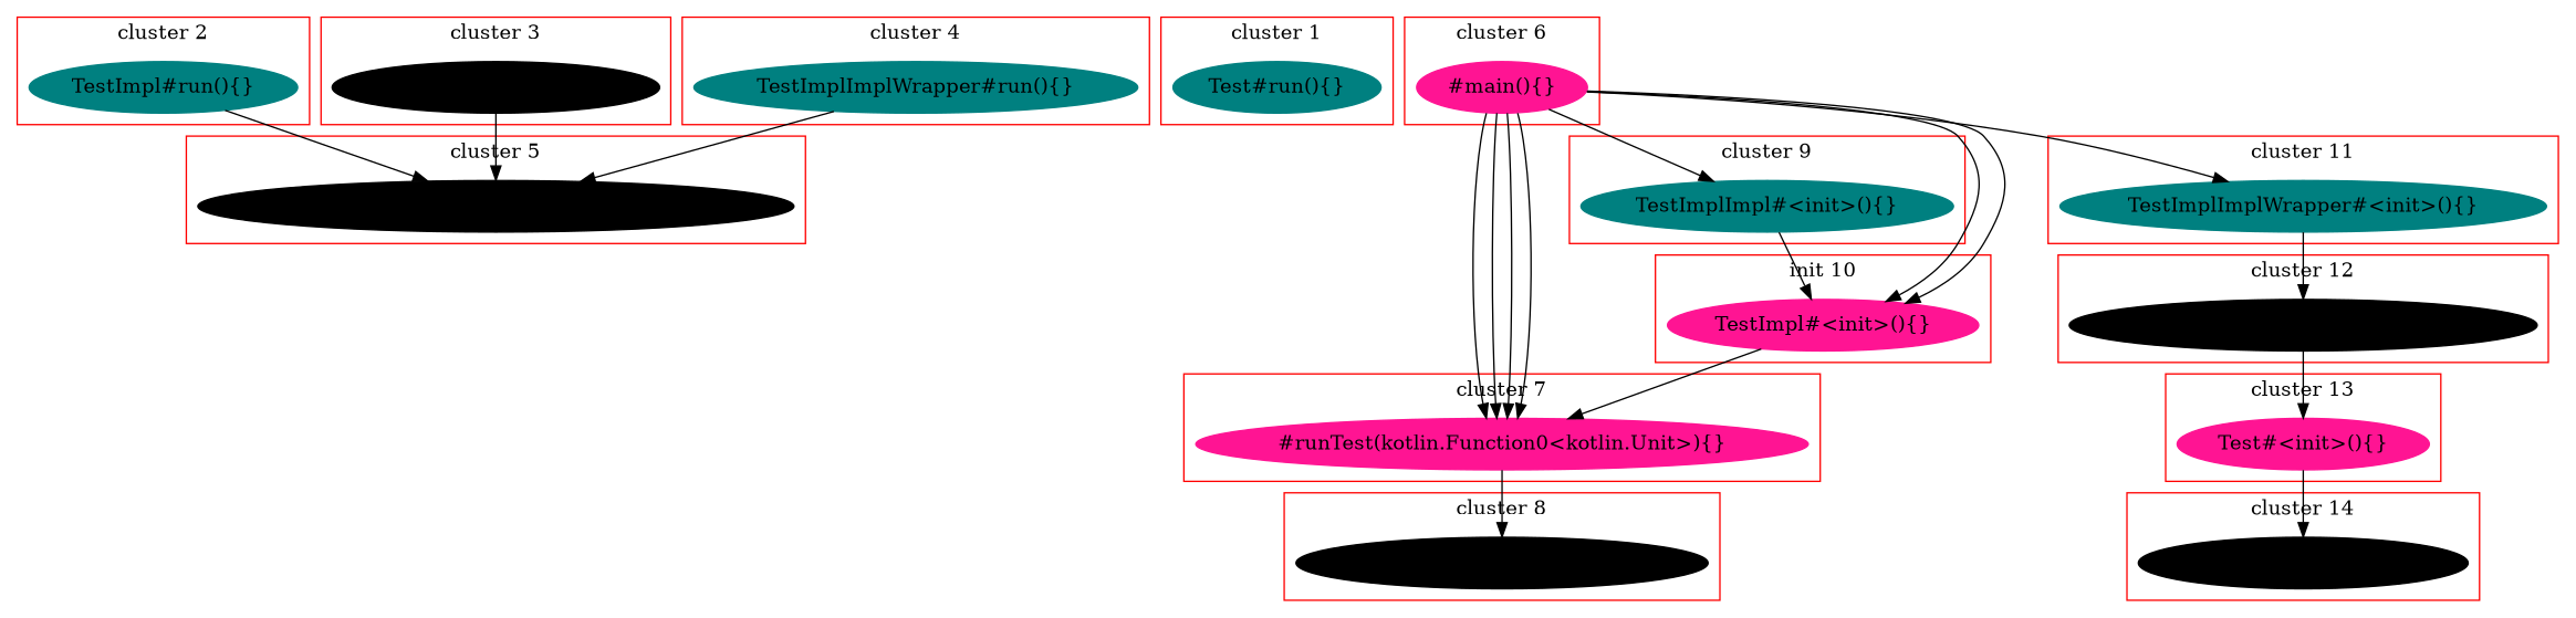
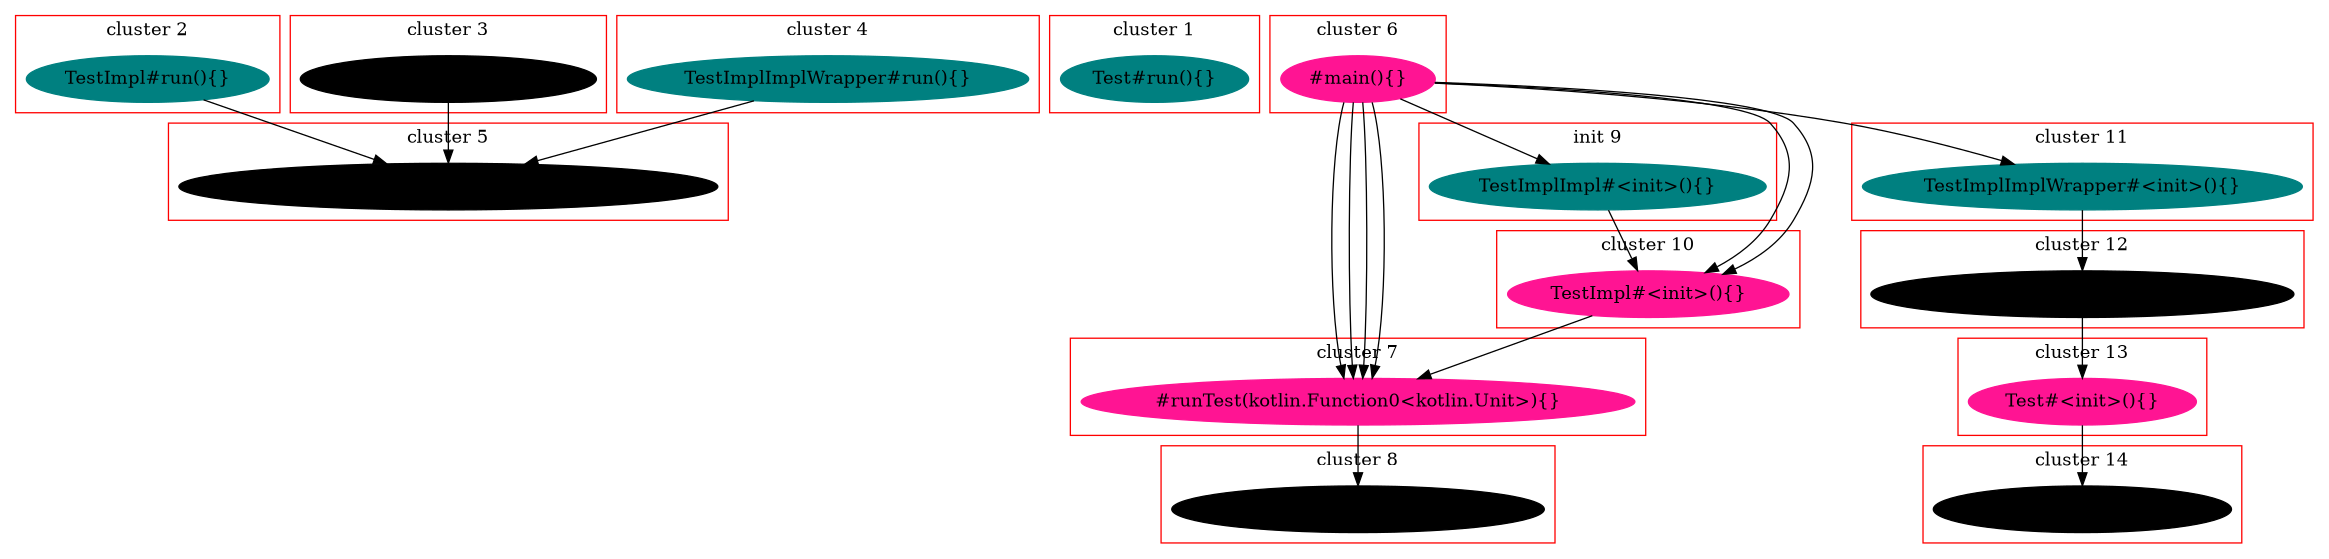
  digraph {
    node [color=teal style=filled]
    n1 [label="TestImpl#run(){}"]
    n2 [label="Test#run(){}"]
    n3 [color=black label="TestImplImpl#run(){}"]
    n4 [label="TestImplImplWrapper#run(){}"]
    n5 [color=black label="kotlin.io.ConsoleKt#println(kotlin.Any?){}"]
    n6 [color=deeppink label="#main(){}"]
    n7 [color=deeppink label="#runTest(kotlin.Function0<kotlin.Unit>){}"]
    n8 [color=black label="kotlin.Function0#invoke(){}"]
    n9 [label="TestImplImpl#<init>(){}"]
    n10 [color=deeppink label="TestImpl#<init>(){}"]
    n11 [label="TestImplImplWrapper#<init>(){}"]
    n12 [color=black label="OpaqueTestWrapper#<init>(){}"]
    n13 [color=deeppink label="Test#<init>(){}"]
    n14 [color=black label="kotlin.Any#<init>(){}"]
    subgraph cluster_1 {
      color=red
      label="cluster 2"
      n1
    }
    subgraph cluster_2 {
      color=red
      label="cluster 1"
      n2
    }
    subgraph cluster_3 {
      color=red
      label="cluster 3"
      n3
    }
    subgraph cluster_4 {
      color=red
      label="cluster 4"
      n4
    }
    subgraph cluster_5 {
      color=red
      label="cluster 5"
      n5
    }
    subgraph cluster_6 {
      color=red
      label="cluster 6"
      n6
    }
    subgraph cluster_7 {
      color=red
      label="cluster 7"
      n7
    }
    subgraph cluster_8 {
      color=red
      label="cluster 8"
      n8
    }
    subgraph cluster_9 {
      color=red
-     label="cluster 9"
+     label="init 9"
      n9
    }
    subgraph cluster_10 {
      color=red
-     label="init 10"
+     label="cluster 10"
      n10
    }
    subgraph cluster_11 {
      color=red
      label="cluster 11"
      n11
    }
    subgraph cluster_12 {
      color=red
      label="cluster 12"
      n12
    }
    subgraph cluster_13 {
      color=red
      label="cluster 13"
      n13
    }
    subgraph cluster_14 {
      color=red
      label="cluster 14"
      n14
    }
    n1 -> n5
    n3 -> n5
    n4 -> n5
    n6 -> n7
    n6 -> n7
    n6 -> n7
    n6 -> n7
    n6 -> n9
    n6 -> n10
    n6 -> n10
    n6 -> n11
    n7 -> n8
    n9 -> n10
    n10 -> n7
    n11 -> n12
    n12 -> n13
    n13 -> n14
  }
